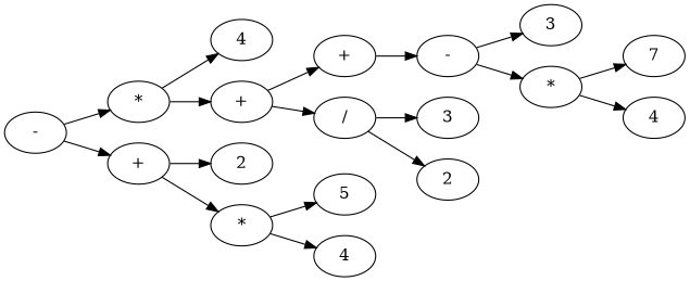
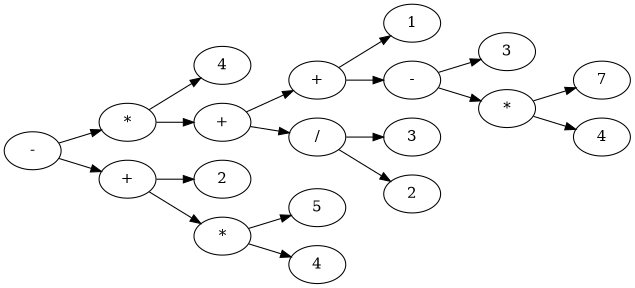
  digraph {
    rankdir=LR
    n1 [label=4]
+   n2 [label=1]
    n3 [label=3]
    n4 [label=7]
    n5 [label=4]
    n6 [label="*"]
    n7 [label="-"]
    n8 [label="+"]
    n9 [label=3]
    n10 [label=2]
    n11 [label="/"]
    n12 [label="+"]
    n13 [label="*"]
    n14 [label=2]
    n15 [label=5]
    n16 [label=4]
    n17 [label="*"]
    n18 [label="+"]
    n19 [label="-"]
    n6 -> n4
    n6 -> n5
    n7 -> n3
    n7 -> n6
+   n8 -> n2
    n8 -> n7
    n11 -> n9
    n11 -> n10
    n12 -> n8
    n12 -> n11
    n13 -> n1
    n13 -> n12
    n17 -> n15
    n17 -> n16
    n18 -> n14
    n18 -> n17
    n19 -> n13
    n19 -> n18
  }
